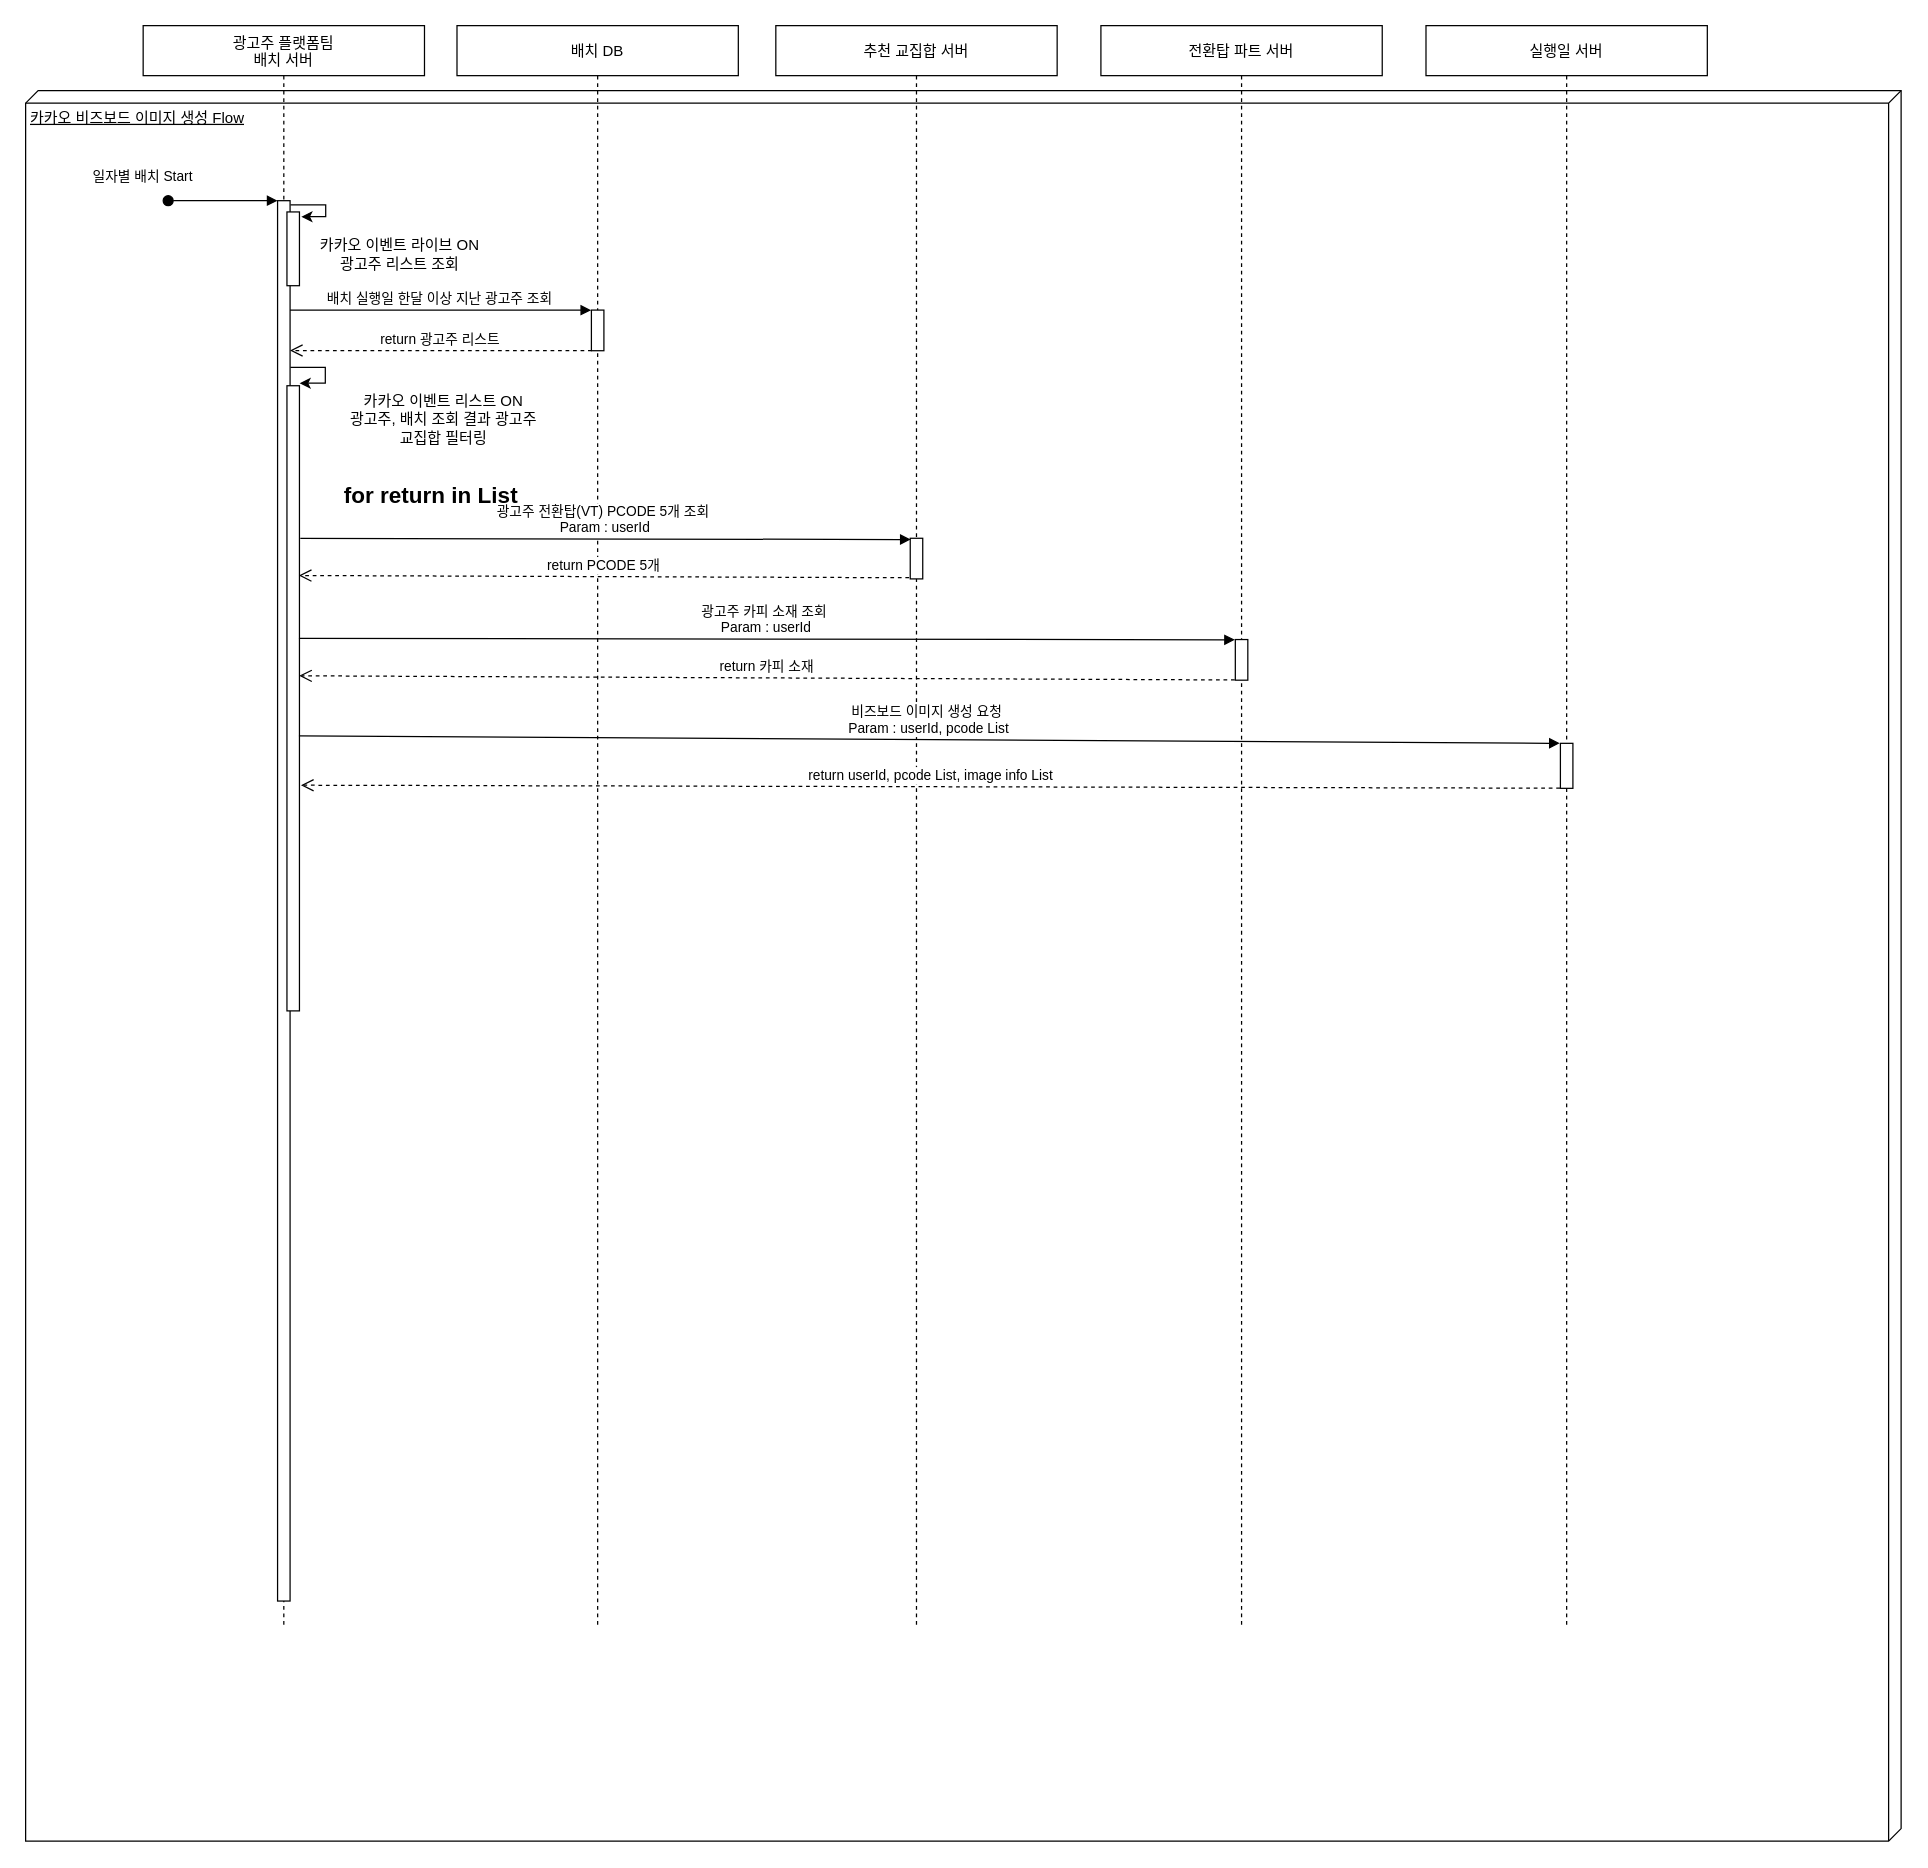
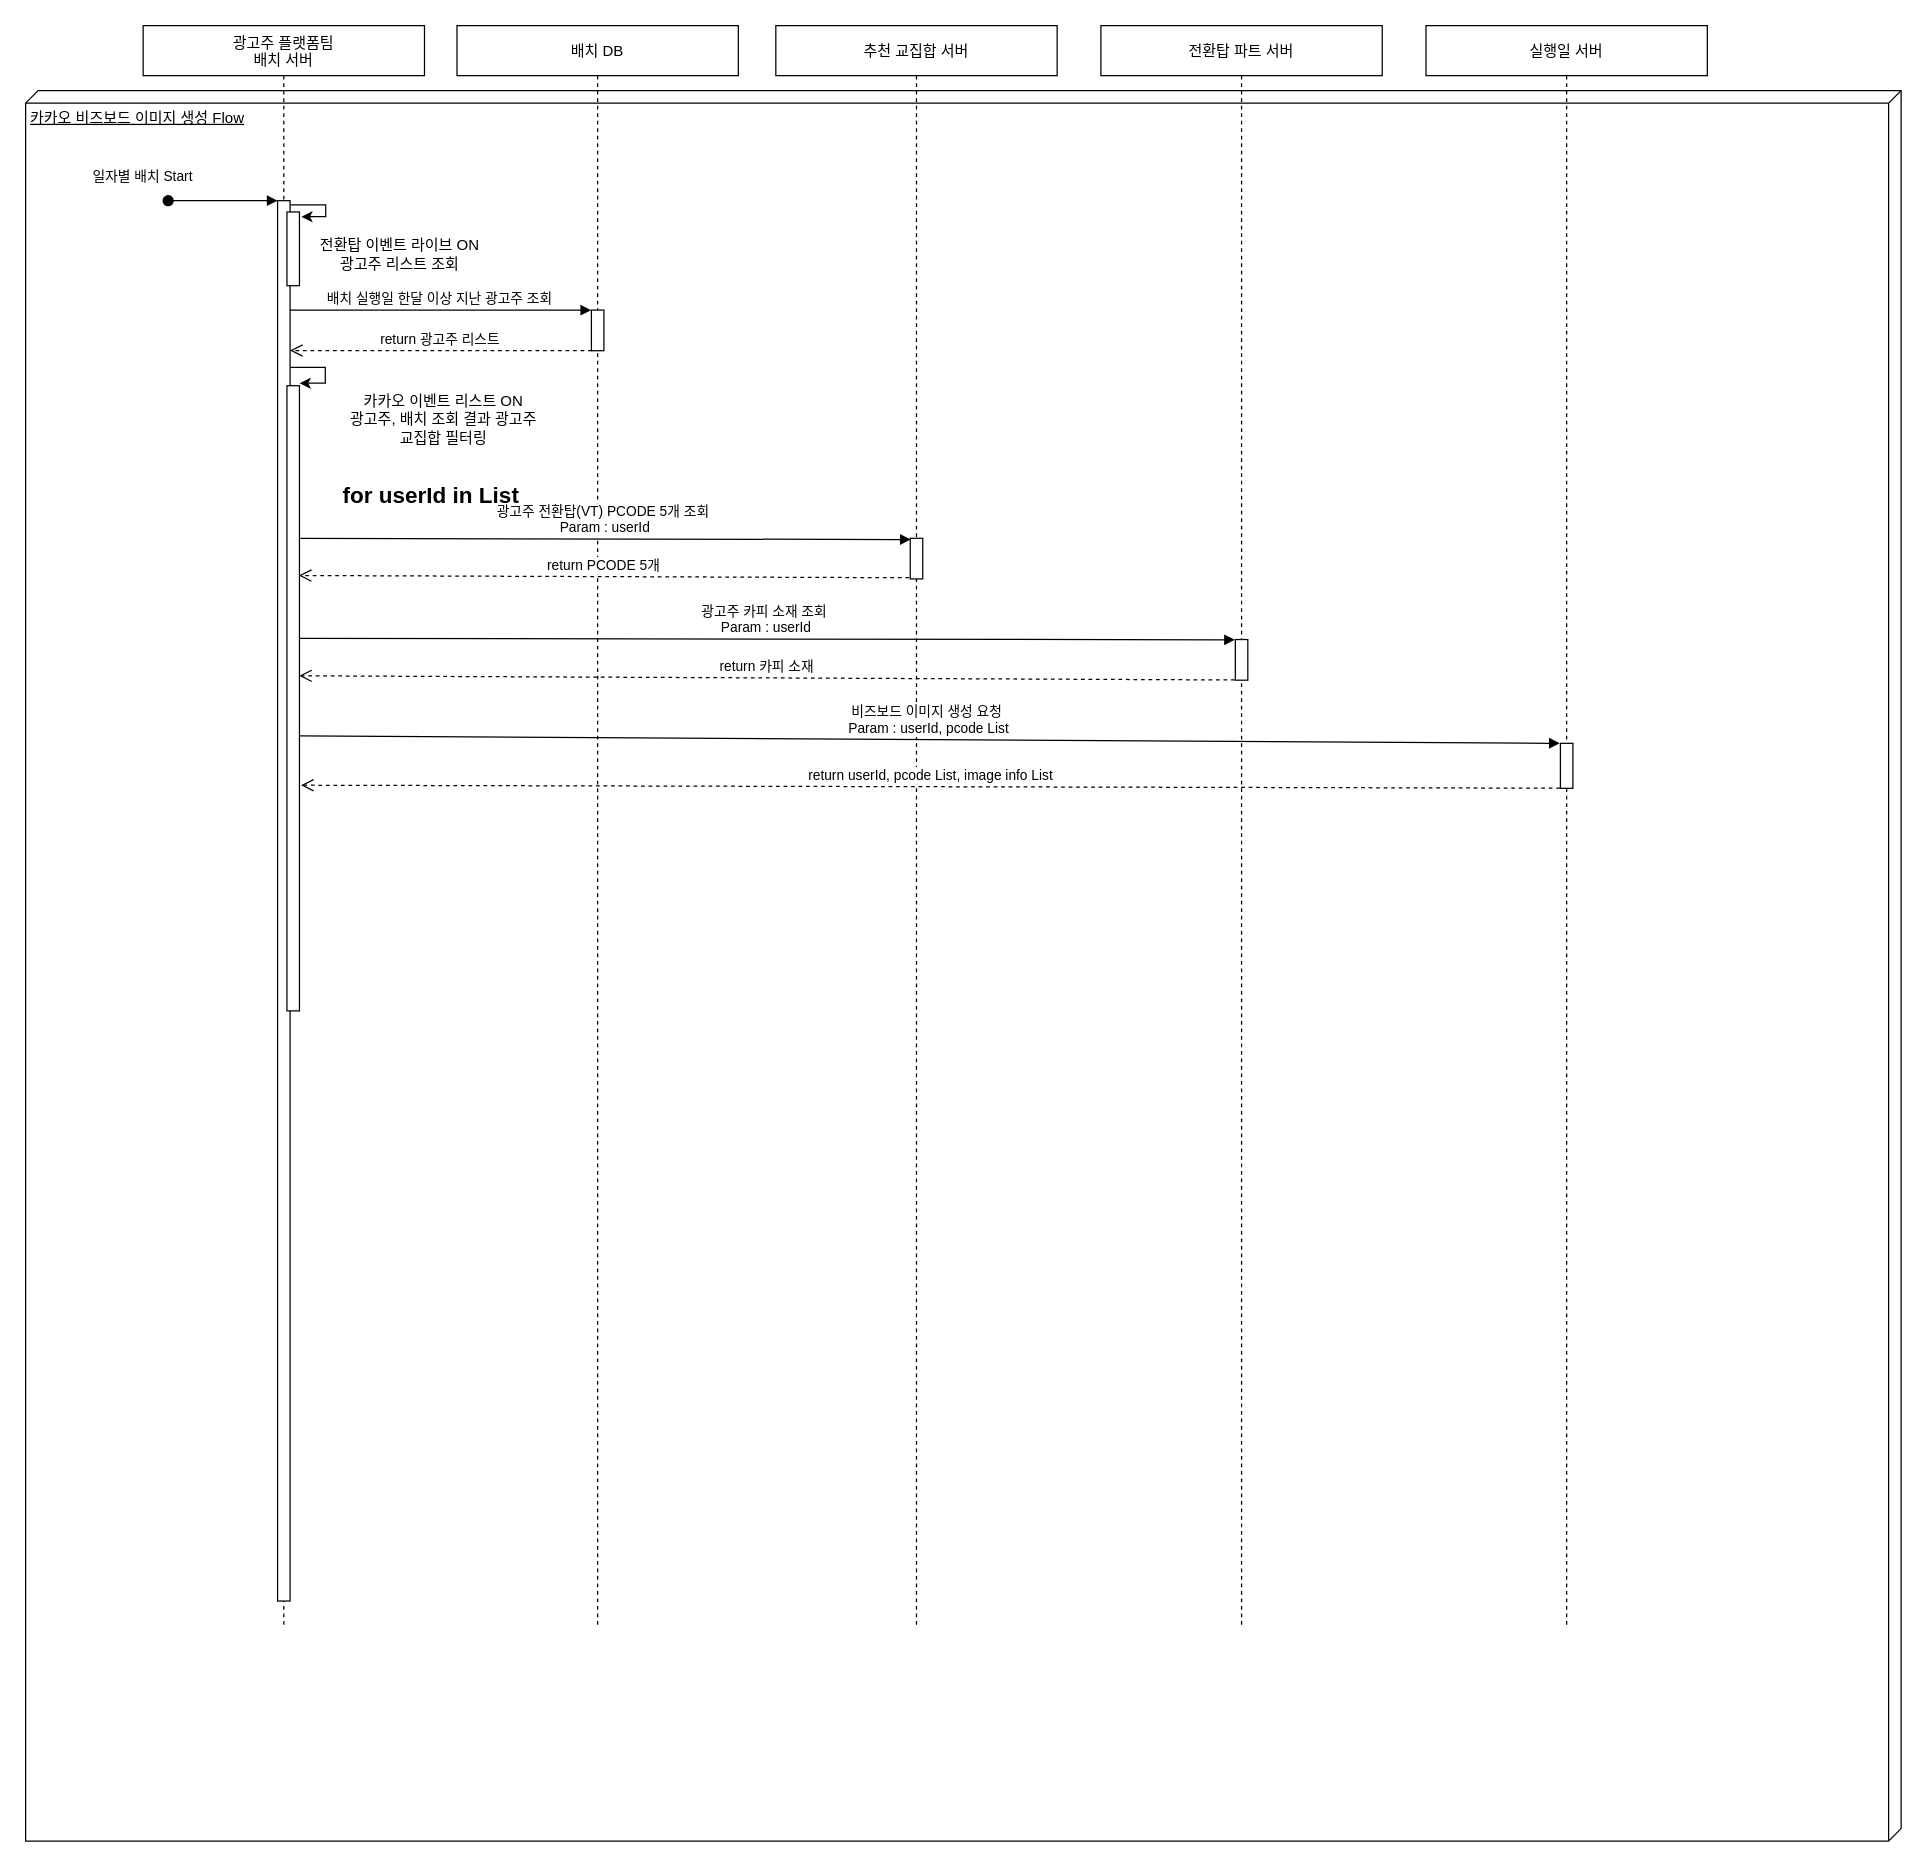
  <mxCell id="0" />
  <mxCell id="1" parent="0" />
  <mxCell id="2" value="카카오 비즈보드 이미지 생성 Flow" style="verticalAlign=top;align=left;spacingTop=8;spacingLeft=2;spacingRight=12;shape=cube;size=10;direction=south;fontStyle=4;html=1;" vertex="1" parent="1"><mxGeometry x="20" y="72" width="1500" height="1400" as="geometry" /></mxCell>
  <mxCell id="3" value="광고주 플랫폼팀&#10;배치 서버" style="shape=umlLifeline;perimeter=lifelinePerimeter;container=1;collapsible=0;recursiveResize=0;rounded=0;shadow=0;strokeWidth=1;" vertex="1" parent="1"><mxGeometry x="114" y="20" width="225" height="1280" as="geometry" /></mxCell>
  <mxCell id="4" value="" style="points=[];perimeter=orthogonalPerimeter;rounded=0;shadow=0;strokeWidth=1;" vertex="1" parent="1"><mxGeometry x="221.5" y="160" width="10" height="1120" as="geometry" /></mxCell>
  <mxCell id="5" value="일자별 배치 Start" style="verticalAlign=bottom;startArrow=oval;endArrow=block;startSize=8;shadow=0;strokeWidth=1;" edge="1" parent="1" target="4"><mxGeometry x="-1" y="22" relative="1" as="geometry"><mxPoint x="134" y="160" as="sourcePoint" /><mxPoint x="-20" y="12" as="offset" /></mxGeometry></mxCell>
  <mxCell id="6" value="" style="points=[];perimeter=orthogonalPerimeter;rounded=0;shadow=0;strokeWidth=1;" vertex="1" parent="1"><mxGeometry x="229" y="169" width="10" height="59" as="geometry" /></mxCell>
  <mxCell id="7" value="" style="edgeStyle=elbowEdgeStyle;elbow=horizontal;endArrow=classic;html=1;rounded=0;exitX=1.032;exitY=0.003;exitDx=0;exitDy=0;exitPerimeter=0;entryX=0.072;entryY=0.853;entryDx=0;entryDy=0;entryPerimeter=0;" edge="1" parent="1" source="4" target="2"><mxGeometry width="50" height="50" relative="1" as="geometry"><mxPoint x="231.23" y="170.36" as="sourcePoint" /><mxPoint x="241" y="190.802" as="targetPoint" /><Array as="points"><mxPoint x="260" y="168" /><mxPoint x="250" y="168" /></Array></mxGeometry></mxCell>
  <mxCell id="8" value="배치 DB" style="shape=umlLifeline;perimeter=lifelinePerimeter;container=1;collapsible=0;recursiveResize=0;rounded=0;shadow=0;strokeWidth=1;" vertex="1" parent="1"><mxGeometry x="365" y="20" width="225" height="1280" as="geometry" /></mxCell>
  <mxCell id="9" value="" style="points=[];perimeter=orthogonalPerimeter;rounded=0;shadow=0;strokeWidth=1;" vertex="1" parent="8"><mxGeometry x="107.5" y="227.5" width="10" height="32.5" as="geometry" /></mxCell>
- <mxCell id="10" value="카카오 이벤트 라이브 ON &lt;br&gt;광고주 리스트 조회" style="text;html=1;strokeColor=none;fillColor=none;align=center;verticalAlign=middle;whiteSpace=wrap;rounded=0;" vertex="1" parent="1"><mxGeometry x="239" y="188" width="161" height="30" as="geometry" /></mxCell>
+ <mxCell id="10" value="전환탑 이벤트 라이브 ON &lt;br&gt;광고주 리스트 조회" style="text;html=1;strokeColor=none;fillColor=none;align=center;verticalAlign=middle;whiteSpace=wrap;rounded=0;" vertex="1" parent="1"><mxGeometry x="239" y="188" width="161" height="30" as="geometry" /></mxCell>
  <mxCell id="11" value="배치 실행일 한달 이상 지난 광고주 조회" style="verticalAlign=bottom;endArrow=block;shadow=0;strokeWidth=1;entryX=-0.017;entryY=0.001;entryDx=0;entryDy=0;entryPerimeter=0;" edge="1" parent="1" source="4" target="9"><mxGeometry relative="1" as="geometry"><mxPoint x="652.5" y="290" as="sourcePoint" /><mxPoint x="470" y="288" as="targetPoint" /></mxGeometry></mxCell>
  <mxCell id="12" value="return 광고주 리스트" style="verticalAlign=bottom;endArrow=open;dashed=1;endSize=8;shadow=0;strokeWidth=1;exitX=0.031;exitY=0.998;exitDx=0;exitDy=0;exitPerimeter=0;entryX=0.994;entryY=0.107;entryDx=0;entryDy=0;entryPerimeter=0;" edge="1" parent="1" target="4"><mxGeometry relative="1" as="geometry"><mxPoint x="232" y="278.72" as="targetPoint" /><mxPoint x="472.81" y="279.935" as="sourcePoint" /></mxGeometry></mxCell>
  <mxCell id="13" value="" style="points=[];perimeter=orthogonalPerimeter;rounded=0;shadow=0;strokeWidth=1;" vertex="1" parent="1"><mxGeometry x="229" y="308" width="10" height="500" as="geometry" /></mxCell>
  <mxCell id="14" value="" style="edgeStyle=elbowEdgeStyle;elbow=horizontal;endArrow=classic;html=1;rounded=0;exitX=1.025;exitY=0.119;exitDx=0;exitDy=0;exitPerimeter=0;entryX=1.01;entryY=-0.004;entryDx=0;entryDy=0;entryPerimeter=0;" edge="1" parent="1" source="4" target="13"><mxGeometry width="50" height="50" relative="1" as="geometry"><mxPoint x="231.5" y="293.56" as="sourcePoint" /><mxPoint x="240.18" y="308" as="targetPoint" /><Array as="points"><mxPoint x="259.68" y="298.2" /><mxPoint x="249.68" y="298.2" /></Array></mxGeometry></mxCell>
  <mxCell id="15" value="카카오 이벤트 리스트 ON &lt;br&gt;광고주, 배치 조회 결과 광고주&lt;br&gt;교집합 필터링" style="text;html=1;strokeColor=none;fillColor=none;align=center;verticalAlign=middle;whiteSpace=wrap;rounded=0;" vertex="1" parent="1"><mxGeometry x="239" y="320" width="231" height="30" as="geometry" /></mxCell>
  <mxCell id="16" value="추천 교집합 서버" style="shape=umlLifeline;perimeter=lifelinePerimeter;container=1;collapsible=0;recursiveResize=0;rounded=0;shadow=0;strokeWidth=1;" vertex="1" parent="1"><mxGeometry x="620" y="20" width="225" height="1280" as="geometry" /></mxCell>
  <mxCell id="17" value="" style="points=[];perimeter=orthogonalPerimeter;rounded=0;shadow=0;strokeWidth=1;" vertex="1" parent="16"><mxGeometry x="107.5" y="410" width="10" height="32.5" as="geometry" /></mxCell>
  <mxCell id="18" value="광고주 전환탑(VT) PCODE 5개 조회 &#10;Param : userId" style="verticalAlign=bottom;endArrow=block;shadow=0;strokeWidth=1;entryX=0.038;entryY=0.031;entryDx=0;entryDy=0;entryPerimeter=0;exitX=1.067;exitY=0.456;exitDx=0;exitDy=0;exitPerimeter=0;" edge="1" parent="1" target="17"><mxGeometry relative="1" as="geometry"><mxPoint x="239.67" y="430.08" as="sourcePoint" /><mxPoint x="726.89" y="439.675" as="targetPoint" /></mxGeometry></mxCell>
  <mxCell id="19" value="return PCODE 5개" style="verticalAlign=bottom;endArrow=open;dashed=1;endSize=8;shadow=0;strokeWidth=1;exitX=-0.089;exitY=0.971;exitDx=0;exitDy=0;exitPerimeter=0;entryX=0.952;entryY=0.621;entryDx=0;entryDy=0;entryPerimeter=0;" edge="1" parent="1" source="17"><mxGeometry relative="1" as="geometry"><mxPoint x="238.52" y="459.78" as="targetPoint" /><mxPoint x="671.37" y="468.095" as="sourcePoint" /></mxGeometry></mxCell>
  <mxCell id="20" value="전환탑 파트 서버" style="shape=umlLifeline;perimeter=lifelinePerimeter;container=1;collapsible=0;recursiveResize=0;rounded=0;shadow=0;strokeWidth=1;" vertex="1" parent="1"><mxGeometry x="880" y="20" width="225" height="1280" as="geometry" /></mxCell>
  <mxCell id="21" value="" style="points=[];perimeter=orthogonalPerimeter;rounded=0;shadow=0;strokeWidth=1;" vertex="1" parent="20"><mxGeometry x="107.5" y="491" width="10" height="32.5" as="geometry" /></mxCell>
- <mxCell id="22" value="&lt;font style=&quot;font-size: 18px;&quot;&gt;&lt;b&gt;for return in List&lt;/b&gt;&lt;/font&gt;" style="text;html=1;strokeColor=none;fillColor=none;align=center;verticalAlign=middle;whiteSpace=wrap;rounded=0;" vertex="1" parent="1"><mxGeometry x="239" y="381" width="211" height="30" as="geometry" /></mxCell>
+ <mxCell id="22" value="&lt;font style=&quot;font-size: 18px;&quot;&gt;&lt;b&gt;for userId in List&lt;/b&gt;&lt;/font&gt;" style="text;html=1;strokeColor=none;fillColor=none;align=center;verticalAlign=middle;whiteSpace=wrap;rounded=0;" vertex="1" parent="1"><mxGeometry x="239" y="381" width="211" height="30" as="geometry" /></mxCell>
  <mxCell id="23" value="광고주 카피 소재 조회 &#10;Param : userId" style="verticalAlign=bottom;endArrow=block;shadow=0;strokeWidth=1;entryX=-0.031;entryY=0.006;entryDx=0;entryDy=0;entryPerimeter=0;exitX=0.959;exitY=0.404;exitDx=0;exitDy=0;exitPerimeter=0;" edge="1" parent="1" source="13" target="21"><mxGeometry relative="1" as="geometry"><mxPoint x="239" y="510" as="sourcePoint" /><mxPoint x="987.89" y="515.033" as="targetPoint" /></mxGeometry></mxCell>
  <mxCell id="24" value="return 카피 소재" style="verticalAlign=bottom;endArrow=open;dashed=1;endSize=8;shadow=0;strokeWidth=1;exitX=-0.046;exitY=0.995;exitDx=0;exitDy=0;exitPerimeter=0;entryX=0.978;entryY=0.464;entryDx=0;entryDy=0;entryPerimeter=0;" edge="1" parent="1" source="21" target="13"><mxGeometry relative="1" as="geometry"><mxPoint x="320" y="543.5" as="targetPoint" /><mxPoint x="808.09" y="545.277" as="sourcePoint" /></mxGeometry></mxCell>
  <mxCell id="25" value="실행일 서버" style="shape=umlLifeline;perimeter=lifelinePerimeter;container=1;collapsible=0;recursiveResize=0;rounded=0;shadow=0;strokeWidth=1;" vertex="1" parent="1"><mxGeometry x="1140" y="20" width="225" height="1280" as="geometry" /></mxCell>
  <mxCell id="26" value="" style="points=[];perimeter=orthogonalPerimeter;rounded=0;shadow=0;strokeWidth=1;" vertex="1" parent="25"><mxGeometry x="107.5" y="574" width="10" height="36" as="geometry" /></mxCell>
  <mxCell id="27" value="비즈보드 이미지 생성 요청 &#10;Param : userId, pcode List" style="verticalAlign=bottom;endArrow=block;shadow=0;strokeWidth=1;entryX=-0.05;entryY=0;entryDx=0;entryDy=0;entryPerimeter=0;exitX=0.96;exitY=0.56;exitDx=0;exitDy=0;exitPerimeter=0;" edge="1" parent="1" source="13" target="26"><mxGeometry relative="1" as="geometry"><mxPoint x="248.9" y="588" as="sourcePoint" /><mxPoint x="997.5" y="589.195" as="targetPoint" /></mxGeometry></mxCell>
  <mxCell id="28" value="return userId, pcode List, image info List" style="verticalAlign=bottom;endArrow=open;dashed=1;endSize=8;shadow=0;strokeWidth=1;exitX=-0.033;exitY=0.997;exitDx=0;exitDy=0;exitPerimeter=0;entryX=1.122;entryY=0.639;entryDx=0;entryDy=0;entryPerimeter=0;" edge="1" parent="1" source="26" target="13"><mxGeometry relative="1" as="geometry"><mxPoint x="270" y="628" as="targetPoint" /><mxPoint x="1018.26" y="631.338" as="sourcePoint" /></mxGeometry></mxCell>
